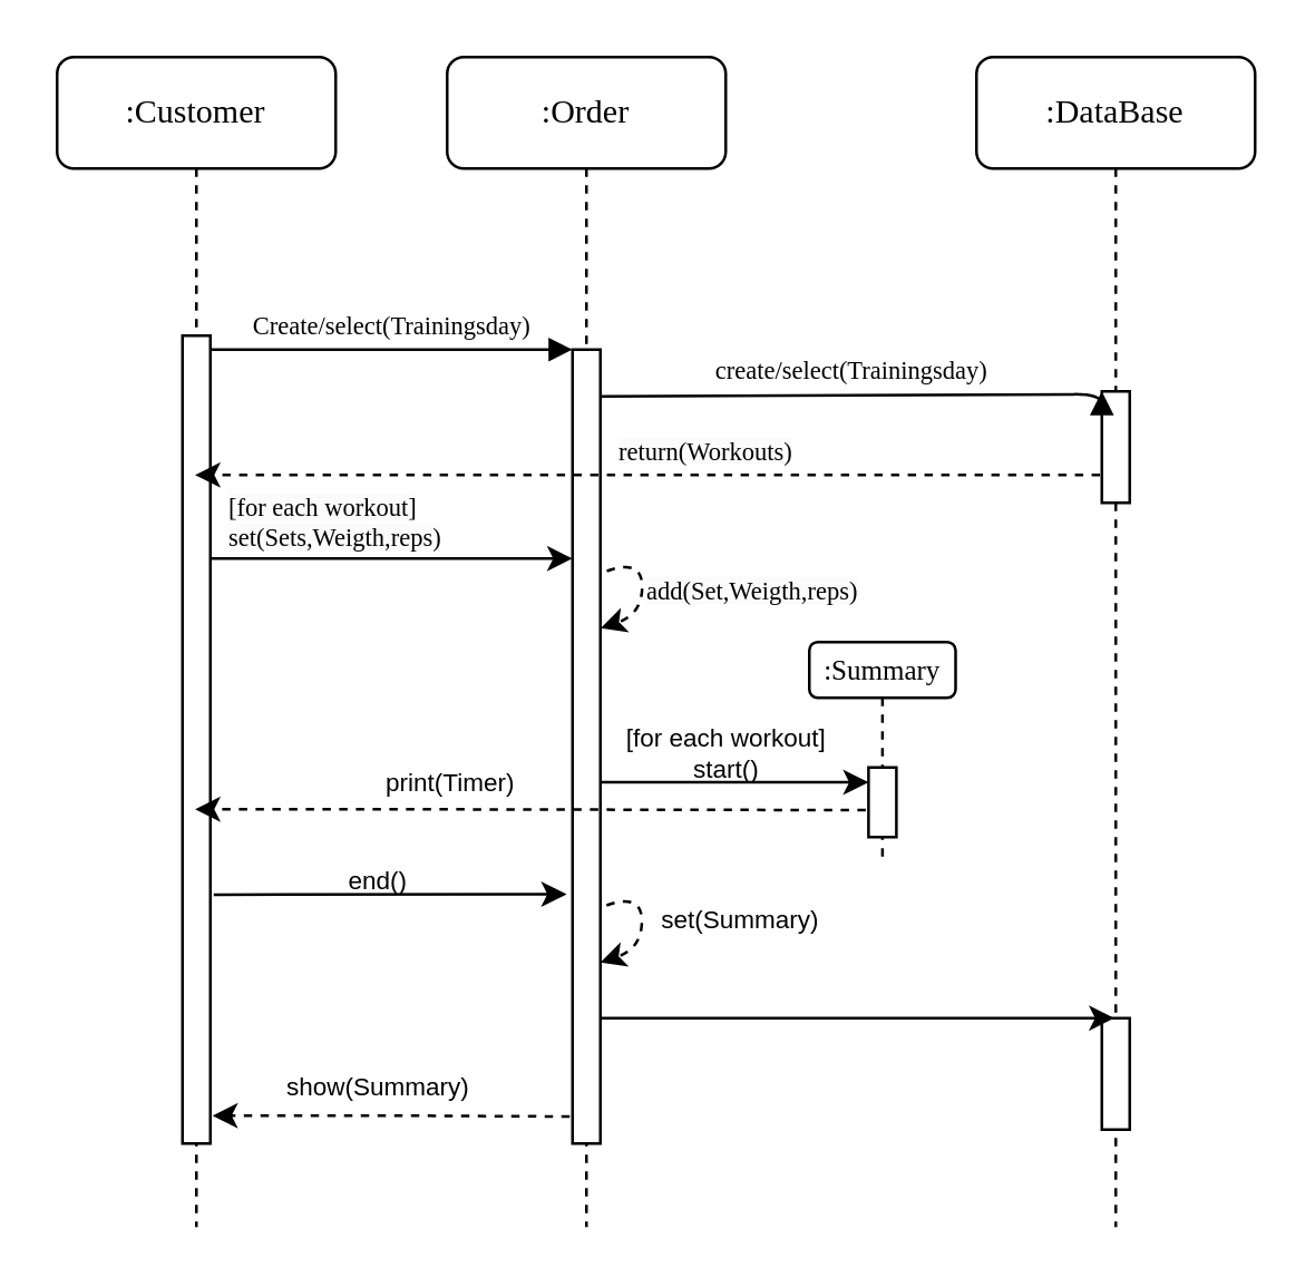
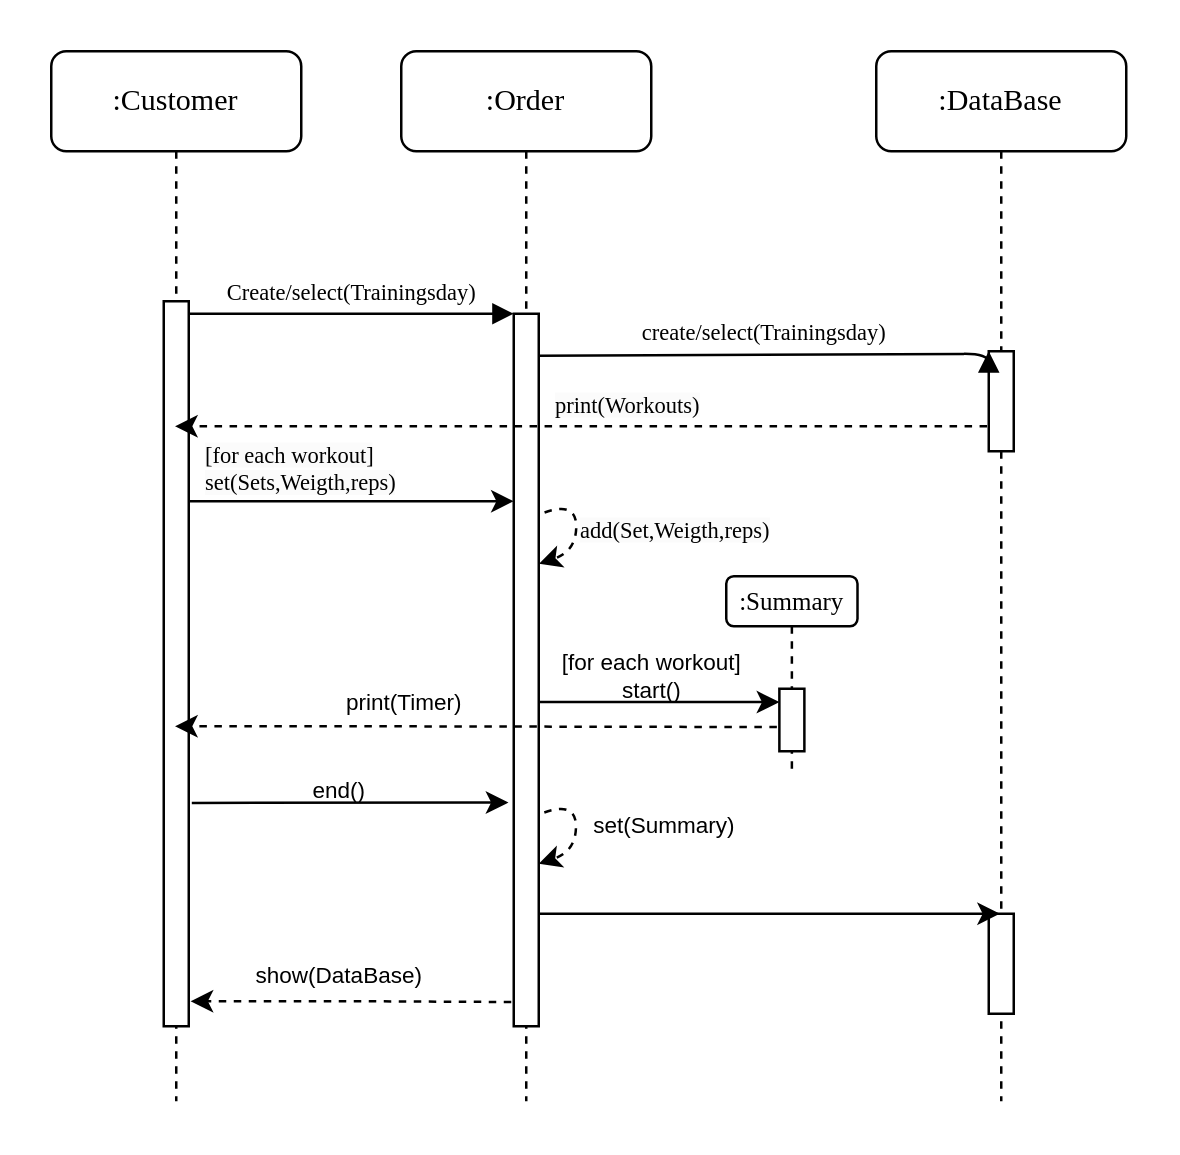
  <mxCell id="0" />
  <mxCell id="1" parent="0" />
  <mxCell id="2" value=":Order" style="shape=umlLifeline;perimeter=lifelinePerimeter;whiteSpace=wrap;html=1;container=1;collapsible=0;recursiveResize=0;outlineConnect=0;rounded=1;shadow=0;comic=0;labelBackgroundColor=none;strokeWidth=1;fontFamily=Verdana;fontSize=12;align=center;" parent="1" vertex="1"><mxGeometry x="160" y="20" width="100" height="420" as="geometry" /></mxCell>
  <mxCell id="3" value="" style="html=1;points=[];perimeter=orthogonalPerimeter;rounded=0;shadow=0;comic=0;labelBackgroundColor=none;strokeWidth=1;fontFamily=Verdana;fontSize=12;align=center;" parent="2" vertex="1"><mxGeometry x="45" y="105" width="10" height="285" as="geometry" /></mxCell>
  <mxCell id="4" value="" style="curved=1;endArrow=classic;html=1;rounded=0;fontSize=9;exitX=1.233;exitY=0.279;exitDx=0;exitDy=0;exitPerimeter=0;entryX=1.011;entryY=0.351;entryDx=0;entryDy=0;entryPerimeter=0;dashed=1;" parent="2" source="3" target="3" edge="1"><mxGeometry width="50" height="50" relative="1" as="geometry"><mxPoint x="70" y="250" as="sourcePoint" /><mxPoint x="120" y="200" as="targetPoint" /><Array as="points"><mxPoint x="70" y="180" /><mxPoint x="70" y="200" /></Array></mxGeometry></mxCell>
  <mxCell id="5" value="" style="curved=1;endArrow=classic;html=1;rounded=0;fontSize=9;exitX=1.233;exitY=0.279;exitDx=0;exitDy=0;exitPerimeter=0;entryX=1.011;entryY=0.351;entryDx=0;entryDy=0;entryPerimeter=0;dashed=1;" parent="2" edge="1"><mxGeometry width="50" height="50" relative="1" as="geometry"><mxPoint x="57.22" y="304.515" as="sourcePoint" /><mxPoint x="55" y="325.035" as="targetPoint" /><Array as="points"><mxPoint x="69.89" y="300" /><mxPoint x="69.89" y="320" /></Array></mxGeometry></mxCell>
  <mxCell id="6" value="&lt;span style=&quot;color: rgb(0, 0, 0); font-family: Verdana; font-size: 9px; font-style: normal; font-variant-ligatures: normal; font-variant-caps: normal; font-weight: 400; letter-spacing: normal; orphans: 2; text-align: center; text-indent: 0px; text-transform: none; widows: 2; word-spacing: 0px; -webkit-text-stroke-width: 0px; background-color: rgb(251, 251, 251); text-decoration-thickness: initial; text-decoration-style: initial; text-decoration-color: initial; float: none; display: inline !important;&quot;&gt;[for each workout]&lt;br&gt;set(Sets,Weigth,reps)&lt;/span&gt;" style="text;whiteSpace=wrap;html=1;fontSize=9;" parent="2" vertex="1"><mxGeometry x="-80" y="150" width="110" height="20" as="geometry" /></mxCell>
  <mxCell id="7" value=":DataBase" style="shape=umlLifeline;perimeter=lifelinePerimeter;whiteSpace=wrap;html=1;container=1;collapsible=0;recursiveResize=0;outlineConnect=0;rounded=1;shadow=0;comic=0;labelBackgroundColor=none;strokeWidth=1;fontFamily=Verdana;fontSize=12;align=center;" parent="1" vertex="1"><mxGeometry x="350" y="20" width="100" height="420" as="geometry" /></mxCell>
  <mxCell id="8" value="" style="html=1;points=[];perimeter=orthogonalPerimeter;rounded=0;shadow=0;comic=0;labelBackgroundColor=none;strokeWidth=1;fontFamily=Verdana;fontSize=12;align=center;" parent="7" vertex="1"><mxGeometry x="45" y="120" width="10" height="40" as="geometry" /></mxCell>
  <mxCell id="9" value="" style="html=1;points=[];perimeter=orthogonalPerimeter;rounded=0;shadow=0;comic=0;labelBackgroundColor=none;strokeWidth=1;fontFamily=Verdana;fontSize=12;align=center;" parent="7" vertex="1"><mxGeometry x="45" y="345" width="10" height="40" as="geometry" /></mxCell>
  <mxCell id="10" value="&lt;font style=&quot;font-size: 10px;&quot;&gt;:Summary&lt;/font&gt;" style="shape=umlLifeline;perimeter=lifelinePerimeter;whiteSpace=wrap;html=1;container=1;collapsible=0;recursiveResize=0;outlineConnect=0;rounded=1;shadow=0;comic=0;labelBackgroundColor=none;strokeWidth=1;fontFamily=Verdana;fontSize=12;align=center;size=20;" parent="1" vertex="1"><mxGeometry x="290" y="230" width="52.5" height="80" as="geometry" /></mxCell>
  <mxCell id="11" value="" style="html=1;points=[];perimeter=orthogonalPerimeter;rounded=0;shadow=0;comic=0;labelBackgroundColor=none;strokeWidth=1;fontFamily=Verdana;fontSize=12;align=center;" parent="10" vertex="1"><mxGeometry x="21.25" y="45" width="10" height="25" as="geometry" /></mxCell>
  <mxCell id="12" value=":Customer" style="shape=umlLifeline;perimeter=lifelinePerimeter;whiteSpace=wrap;html=1;container=1;collapsible=0;recursiveResize=0;outlineConnect=0;rounded=1;shadow=0;comic=0;labelBackgroundColor=none;strokeWidth=1;fontFamily=Verdana;fontSize=12;align=center;" parent="1" vertex="1"><mxGeometry x="20" y="20" width="100" height="420" as="geometry" /></mxCell>
  <mxCell id="13" value="" style="html=1;points=[];perimeter=orthogonalPerimeter;rounded=0;shadow=0;comic=0;labelBackgroundColor=none;strokeWidth=1;fontFamily=Verdana;fontSize=12;align=center;" parent="12" vertex="1"><mxGeometry x="45" y="100" width="10" height="290" as="geometry" /></mxCell>
  <mxCell id="14" value="&lt;font style=&quot;font-size: 9px;&quot;&gt;Create/select(Trainingsday)&lt;/font&gt;" style="html=1;verticalAlign=bottom;endArrow=block;entryX=0;entryY=0;labelBackgroundColor=none;fontFamily=Verdana;fontSize=12;edgeStyle=elbowEdgeStyle;elbow=vertical;" parent="1" source="13" target="3" edge="1"><mxGeometry relative="1" as="geometry"><mxPoint x="140" y="130" as="sourcePoint" /></mxGeometry></mxCell>
  <mxCell id="15" value="&lt;font style=&quot;font-size: 9px;&quot;&gt;create/select(Trainingsday)&lt;/font&gt;" style="html=1;verticalAlign=bottom;endArrow=block;entryX=0;entryY=0;labelBackgroundColor=none;fontFamily=Verdana;fontSize=12;edgeStyle=elbowEdgeStyle;elbow=vertical;startArrow=none;exitX=1;exitY=0.059;exitDx=0;exitDy=0;exitPerimeter=0;" parent="1" source="3" target="8" edge="1"><mxGeometry relative="1" as="geometry"><mxPoint x="220" y="140" as="sourcePoint" /></mxGeometry></mxCell>
  <mxCell id="16" value="" style="endArrow=classic;html=1;rounded=0;fontSize=9;dashed=1;exitX=-0.067;exitY=0.75;exitDx=0;exitDy=0;exitPerimeter=0;" parent="1" source="8" target="12" edge="1"><mxGeometry width="50" height="50" relative="1" as="geometry"><mxPoint x="360" y="170" as="sourcePoint" /><mxPoint x="370" y="180" as="targetPoint" /><Array as="points"><mxPoint x="340" y="170" /><mxPoint x="260" y="170" /></Array></mxGeometry></mxCell>
- <mxCell id="17" value="&lt;span style=&quot;color: rgb(0, 0, 0); font-family: Verdana; font-size: 9px; font-style: normal; font-variant-ligatures: normal; font-variant-caps: normal; font-weight: 400; letter-spacing: normal; orphans: 2; text-align: center; text-indent: 0px; text-transform: none; widows: 2; word-spacing: 0px; -webkit-text-stroke-width: 0px; background-color: rgb(251, 251, 251); text-decoration-thickness: initial; text-decoration-style: initial; text-decoration-color: initial; float: none; display: inline !important;&quot;&gt;return(Workouts)&lt;/span&gt;" style="text;whiteSpace=wrap;html=1;fontSize=9;" parent="1" vertex="1"><mxGeometry x="220" y="150" width="90" height="20" as="geometry" /></mxCell>
+ <mxCell id="17" value="&lt;span style=&quot;color: rgb(0, 0, 0); font-family: Verdana; font-size: 9px; font-style: normal; font-variant-ligatures: normal; font-variant-caps: normal; font-weight: 400; letter-spacing: normal; orphans: 2; text-align: center; text-indent: 0px; text-transform: none; widows: 2; word-spacing: 0px; -webkit-text-stroke-width: 0px; background-color: rgb(251, 251, 251); text-decoration-thickness: initial; text-decoration-style: initial; text-decoration-color: initial; float: none; display: inline !important;&quot;&gt;print(Workouts)&lt;/span&gt;" style="text;whiteSpace=wrap;html=1;fontSize=9;" parent="1" vertex="1"><mxGeometry x="220" y="150" width="90" height="20" as="geometry" /></mxCell>
  <mxCell id="18" value="" style="endArrow=classic;html=1;rounded=0;fontSize=9;" parent="1" source="13" target="3" edge="1"><mxGeometry width="50" height="50" relative="1" as="geometry"><mxPoint x="-20" y="240" as="sourcePoint" /><mxPoint x="30" y="190" as="targetPoint" /><Array as="points"><mxPoint x="160" y="200" /><mxPoint x="200" y="200" /></Array></mxGeometry></mxCell>
  <mxCell id="19" value="&lt;span style=&quot;color: rgb(0, 0, 0); font-family: Verdana; font-size: 9px; font-style: normal; font-variant-ligatures: normal; font-variant-caps: normal; font-weight: 400; letter-spacing: normal; orphans: 2; text-align: center; text-indent: 0px; text-transform: none; widows: 2; word-spacing: 0px; -webkit-text-stroke-width: 0px; background-color: rgb(251, 251, 251); text-decoration-thickness: initial; text-decoration-style: initial; text-decoration-color: initial; float: none; display: inline !important;&quot;&gt;add(Set,Weigth,reps)&lt;/span&gt;" style="text;whiteSpace=wrap;html=1;fontSize=9;" parent="1" vertex="1"><mxGeometry x="230" y="200" width="100" height="20" as="geometry" /></mxCell>
  <mxCell id="20" value="" style="endArrow=classic;html=1;rounded=0;fontSize=9;exitX=-0.1;exitY=0.613;exitDx=0;exitDy=0;exitPerimeter=0;dashed=1;" parent="1" source="11" target="12" edge="1"><mxGeometry width="50" height="50" relative="1" as="geometry"><mxPoint x="120" y="290" as="sourcePoint" /><mxPoint x="170" y="240" as="targetPoint" /><Array as="points"><mxPoint x="140" y="290" /></Array></mxGeometry></mxCell>
  <mxCell id="21" value="print(Timer)" style="edgeLabel;html=1;align=center;verticalAlign=middle;resizable=0;points=[];fontSize=9;" parent="20" vertex="1" connectable="0"><mxGeometry x="-0.321" y="-2" relative="1" as="geometry"><mxPoint x="-68" y="-8" as="offset" /></mxGeometry></mxCell>
  <mxCell id="22" value="" style="endArrow=classic;html=1;rounded=0;fontSize=9;exitX=1.011;exitY=0.545;exitDx=0;exitDy=0;exitPerimeter=0;" parent="1" source="3" target="11" edge="1"><mxGeometry width="50" height="50" relative="1" as="geometry"><mxPoint x="230" y="270" as="sourcePoint" /><mxPoint x="280" y="220" as="targetPoint" /></mxGeometry></mxCell>
  <mxCell id="23" value="" style="endArrow=classic;html=1;rounded=0;fontSize=10;exitX=1.122;exitY=0.692;exitDx=0;exitDy=0;exitPerimeter=0;entryX=-0.211;entryY=0.686;entryDx=0;entryDy=0;entryPerimeter=0;" parent="1" source="13" target="3" edge="1"><mxGeometry width="50" height="50" relative="1" as="geometry"><mxPoint x="270" y="320" as="sourcePoint" /><mxPoint x="320" y="270" as="targetPoint" /></mxGeometry></mxCell>
  <mxCell id="24" value="&lt;font style=&quot;font-size: 9px;&quot;&gt;end()&lt;/font&gt;" style="text;html=1;align=center;verticalAlign=middle;resizable=0;points=[];autosize=1;strokeColor=none;fillColor=none;fontSize=10;" parent="1" vertex="1"><mxGeometry x="115" y="300" width="40" height="30" as="geometry" /></mxCell>
  <mxCell id="25" value="" style="endArrow=classic;html=1;rounded=0;fontSize=9;dashed=1;exitX=-0.1;exitY=0.966;exitDx=0;exitDy=0;exitPerimeter=0;" parent="1" source="3" edge="1"><mxGeometry width="50" height="50" relative="1" as="geometry"><mxPoint x="200" y="400" as="sourcePoint" /><mxPoint x="75.72" y="400" as="targetPoint" /><Array as="points"><mxPoint x="145.72" y="400" /></Array></mxGeometry></mxCell>
- <mxCell id="26" value="show(Summary)" style="text;html=1;align=center;verticalAlign=middle;resizable=0;points=[];autosize=1;strokeColor=none;fillColor=none;fontSize=9;" parent="1" vertex="1"><mxGeometry x="90" y="380" width="90" height="20" as="geometry" /></mxCell>
+ <mxCell id="26" value="show(DataBase)" style="text;html=1;align=center;verticalAlign=middle;resizable=0;points=[];autosize=1;strokeColor=none;fillColor=none;fontSize=9;" parent="1" vertex="1"><mxGeometry x="90" y="380" width="90" height="20" as="geometry" /></mxCell>
  <mxCell id="27" value="[for each workout]&lt;br&gt;start()" style="text;html=1;align=center;verticalAlign=middle;resizable=0;points=[];autosize=1;strokeColor=none;fillColor=none;fontSize=9;" parent="1" vertex="1"><mxGeometry x="210" y="250" width="100" height="40" as="geometry" /></mxCell>
  <mxCell id="28" value="set(Summary)" style="text;html=1;align=center;verticalAlign=middle;resizable=0;points=[];autosize=1;strokeColor=none;fillColor=none;fontSize=9;" parent="1" vertex="1"><mxGeometry x="220" y="320" width="90" height="20" as="geometry" /></mxCell>
  <mxCell id="29" value="" style="endArrow=classic;html=1;rounded=0;fontSize=9;" parent="1" target="7" edge="1"><mxGeometry width="50" height="50" relative="1" as="geometry"><mxPoint x="215" y="365" as="sourcePoint" /><mxPoint x="345" y="365" as="targetPoint" /><Array as="points"><mxPoint x="300" y="365" /><mxPoint x="340" y="365" /></Array></mxGeometry></mxCell>
